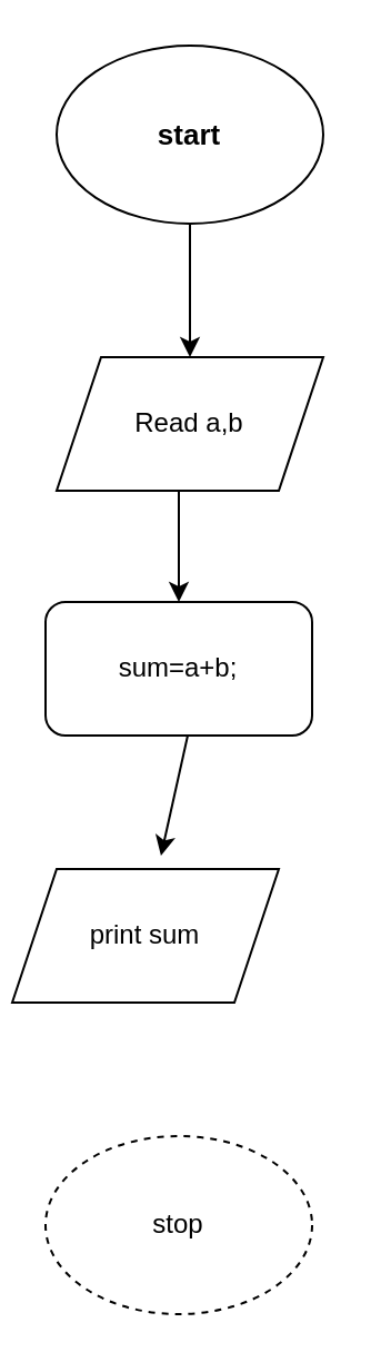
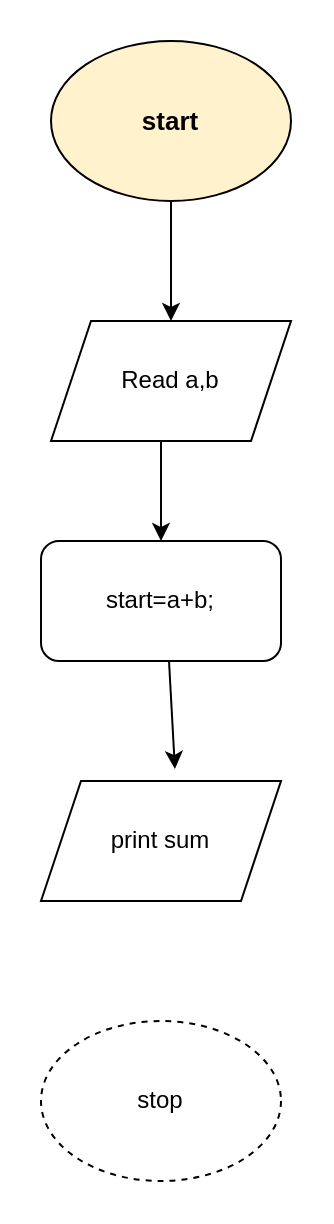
  <mxCell id="0" />
  <mxCell id="1" parent="0" />
- <mxCell id="2" value="&lt;h4 style=&quot;font-size: 13px;&quot;&gt;&lt;font style=&quot;font-size: 13px;&quot;&gt;start&lt;/font&gt;&lt;/h4&gt;" style="ellipse;whiteSpace=wrap;html=1;" vertex="1" parent="1"><mxGeometry x="25" y="20" width="120" height="80" as="geometry" /></mxCell>
+ <mxCell id="2" value="&lt;h4 style=&quot;font-size: 13px;&quot;&gt;&lt;font style=&quot;font-size: 13px;&quot;&gt;start&lt;/font&gt;&lt;/h4&gt;" style="ellipse;whiteSpace=wrap;html=1;fillColor=#fff2cc;" vertex="1" parent="1"><mxGeometry x="25" y="20" width="120" height="80" as="geometry" /></mxCell>
  <mxCell id="3" value="Read a,b" style="shape=parallelogram;perimeter=parallelogramPerimeter;whiteSpace=wrap;html=1;fixedSize=1;" vertex="1" parent="1"><mxGeometry x="25" y="160" width="120" height="60" as="geometry" /></mxCell>
- <mxCell id="4" value="print sum" style="shape=parallelogram;perimeter=parallelogramPerimeter;whiteSpace=wrap;html=1;fixedSize=1;" vertex="1" parent="1"><mxGeometry x="5" y="390" width="120" height="60" as="geometry" /></mxCell>
+ <mxCell id="4" value="print sum" style="shape=parallelogram;perimeter=parallelogramPerimeter;whiteSpace=wrap;html=1;fixedSize=1;" vertex="1" parent="1"><mxGeometry x="20" y="390" width="120" height="60" as="geometry" /></mxCell>
  <mxCell id="5" value="stop" style="ellipse;whiteSpace=wrap;html=1;dashed=1;" vertex="1" parent="1"><mxGeometry x="20" y="510" width="120" height="80" as="geometry" /></mxCell>
- <mxCell id="6" value="sum=a+b;" style="rounded=1;whiteSpace=wrap;html=1;" vertex="1" parent="1"><mxGeometry x="20" y="270" width="120" height="60" as="geometry" /></mxCell>
+ <mxCell id="6" value="start=a+b;" style="rounded=1;whiteSpace=wrap;html=1;" vertex="1" parent="1"><mxGeometry x="20" y="270" width="120" height="60" as="geometry" /></mxCell>
  <mxCell id="7" value="" style="endArrow=classic;html=1;rounded=0;" edge="1" parent="1" target="3"><mxGeometry width="50" height="50" relative="1" as="geometry"><mxPoint x="85" y="100" as="sourcePoint" /><mxPoint x="135" y="50" as="targetPoint" /></mxGeometry></mxCell>
  <mxCell id="8" value="" style="endArrow=classic;html=1;rounded=0;entryX=0.5;entryY=0;entryDx=0;entryDy=0;" edge="1" parent="1" target="6"><mxGeometry width="50" height="50" relative="1" as="geometry"><mxPoint x="80" y="220" as="sourcePoint" /><mxPoint x="130" y="170" as="targetPoint" /></mxGeometry></mxCell>
  <mxCell id="9" value="" style="endArrow=classic;html=1;rounded=0;entryX=0.558;entryY=-0.1;entryDx=0;entryDy=0;entryPerimeter=0;" edge="1" parent="1" target="4"><mxGeometry width="50" height="50" relative="1" as="geometry"><mxPoint x="84" y="330" as="sourcePoint" /><mxPoint x="84" y="380" as="targetPoint" /></mxGeometry></mxCell>
